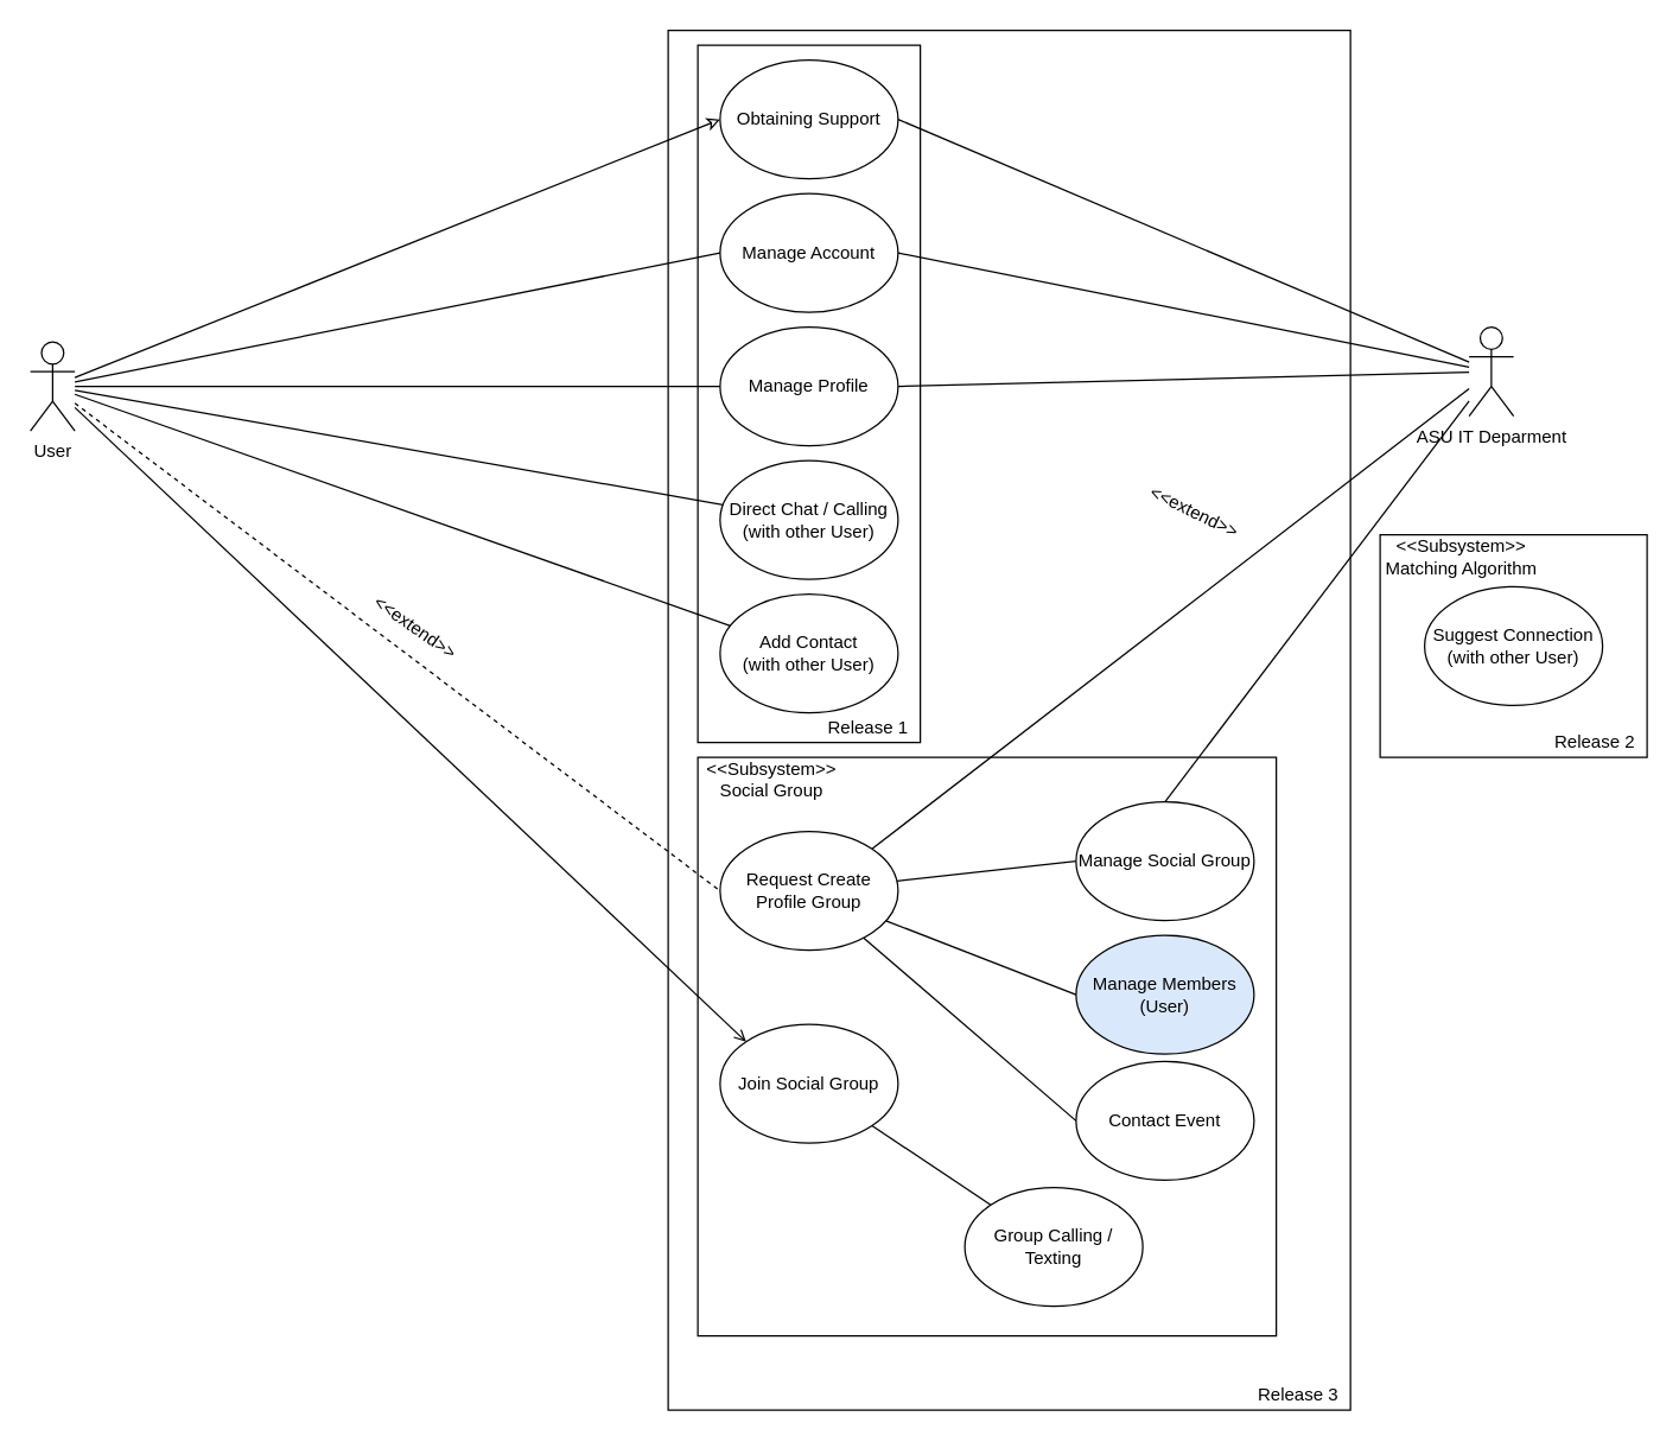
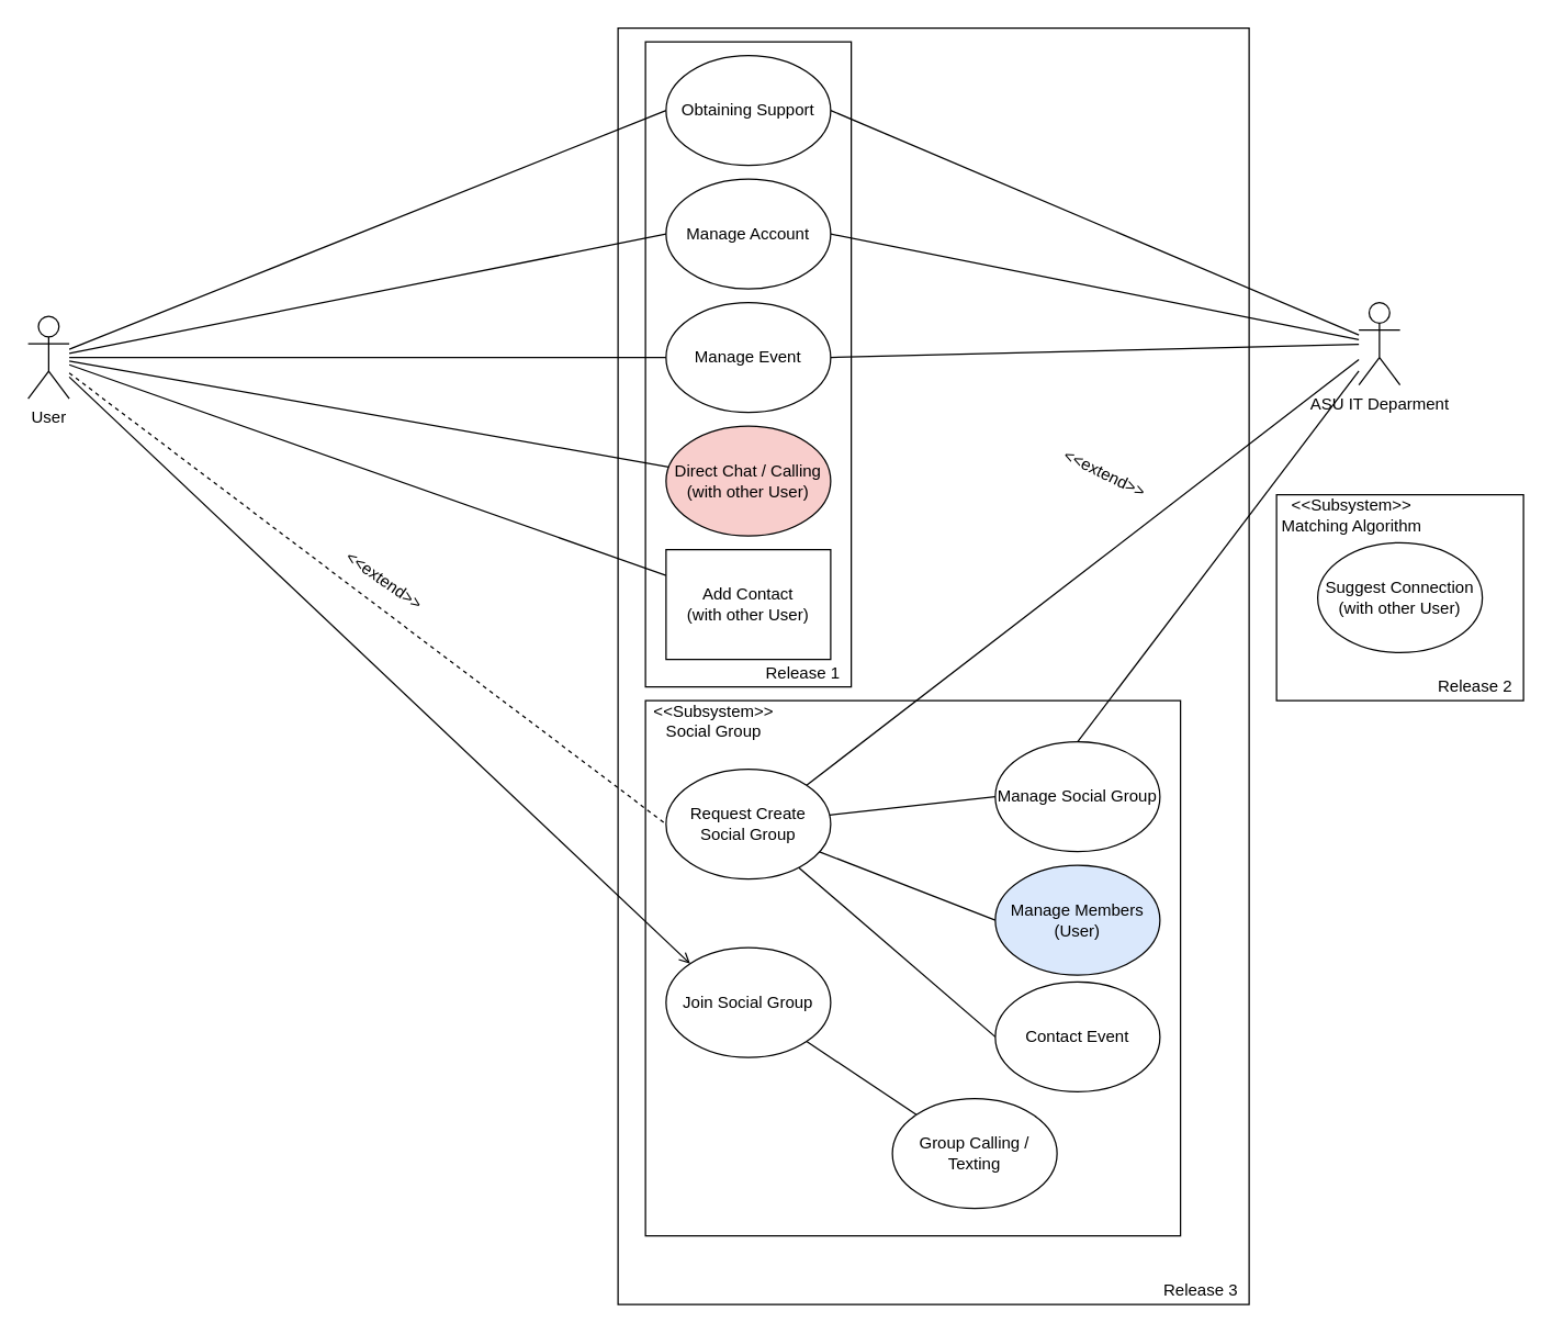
  <mxCell id="0" />
  <mxCell id="1" parent="0" />
  <mxCell id="2" value="" style="whiteSpace=wrap;html=1;" vertex="1" parent="1"><mxGeometry x="450" y="20" width="460" height="930" as="geometry" /></mxCell>
  <mxCell id="3" value="" style="whiteSpace=wrap;html=1;" vertex="1" parent="1"><mxGeometry x="470" y="510" width="390" height="390" as="geometry" /></mxCell>
  <mxCell id="4" value="" style="rounded=0;whiteSpace=wrap;html=1;" vertex="1" parent="1"><mxGeometry x="930" y="360" width="180" height="150" as="geometry" /></mxCell>
  <mxCell id="5" value="" style="rounded=0;whiteSpace=wrap;html=1;" vertex="1" parent="1"><mxGeometry x="470" width="150" height="470" as="geometry" y="30" /></mxCell>
  <mxCell id="6" style="rounded=0;orthogonalLoop=1;jettySize=auto;html=1;entryX=0;entryY=0.5;entryDx=0;entryDy=0;endArrow=none;endFill=0;" edge="1" parent="1" source="10" target="18"><mxGeometry relative="1" as="geometry"><mxPoint x="310" y="220" as="sourcePoint" /></mxGeometry></mxCell>
  <mxCell id="7" style="edgeStyle=none;rounded=0;orthogonalLoop=1;jettySize=auto;html=1;entryX=0;entryY=0;entryDx=0;entryDy=0;endArrow=open;endFill=0;" edge="1" parent="1" source="10" target="30"><mxGeometry relative="1" as="geometry" /></mxCell>
- <mxCell id="8" style="edgeStyle=none;rounded=0;orthogonalLoop=1;jettySize=auto;html=1;entryX=0;entryY=0.5;entryDx=0;entryDy=0;endArrow=classic;endFill=0;" edge="1" parent="1" source="10" target="19"><mxGeometry relative="1" as="geometry" /></mxCell>
+ <mxCell id="8" style="edgeStyle=none;rounded=0;orthogonalLoop=1;jettySize=auto;html=1;entryX=0;entryY=0.5;entryDx=0;entryDy=0;endArrow=none;endFill=0;" edge="1" parent="1" source="10" target="19"><mxGeometry relative="1" as="geometry" /></mxCell>
  <mxCell id="9" style="edgeStyle=none;rounded=0;orthogonalLoop=1;jettySize=auto;html=1;entryX=0;entryY=0.5;entryDx=0;entryDy=0;endArrow=none;endFill=0;dashed=1;" edge="1" parent="1" source="10" target="38"><mxGeometry relative="1" as="geometry" /></mxCell>
  <mxCell id="10" value="User" style="shape=umlActor;verticalLabelPosition=bottom;verticalAlign=top;html=1;outlineConnect=0;" vertex="1" parent="1"><mxGeometry x="20" y="230" width="30" height="60" as="geometry" /></mxCell>
  <mxCell id="11" style="edgeStyle=none;rounded=0;orthogonalLoop=1;jettySize=auto;html=1;entryX=1;entryY=0.5;entryDx=0;entryDy=0;endArrow=none;endFill=0;" edge="1" parent="1" source="16" target="19"><mxGeometry relative="1" as="geometry" /></mxCell>
  <mxCell id="12" style="edgeStyle=none;rounded=0;orthogonalLoop=1;jettySize=auto;html=1;entryX=1;entryY=0.5;entryDx=0;entryDy=0;endArrow=none;endFill=0;" edge="1" parent="1" source="16" target="17"><mxGeometry relative="1" as="geometry" /></mxCell>
  <mxCell id="13" style="edgeStyle=none;rounded=0;orthogonalLoop=1;jettySize=auto;html=1;entryX=1;entryY=0.5;entryDx=0;entryDy=0;endArrow=none;endFill=0;" edge="1" parent="1" source="16" target="18"><mxGeometry relative="1" as="geometry" /></mxCell>
  <mxCell id="14" style="edgeStyle=none;rounded=0;orthogonalLoop=1;jettySize=auto;html=1;entryX=0.5;entryY=0;entryDx=0;entryDy=0;endArrow=none;endFill=0;" edge="1" parent="1" source="16" target="31"><mxGeometry relative="1" as="geometry" /></mxCell>
  <mxCell id="15" style="edgeStyle=none;rounded=0;orthogonalLoop=1;jettySize=auto;html=1;entryX=1;entryY=0;entryDx=0;entryDy=0;endArrow=none;endFill=0;" edge="1" parent="1" source="16" target="38"><mxGeometry relative="1" as="geometry" /></mxCell>
  <mxCell id="16" value="ASU IT Deparment" style="shape=umlActor;verticalLabelPosition=bottom;verticalAlign=top;html=1;outlineConnect=0;" vertex="1" parent="1"><mxGeometry x="990" y="220" width="30" height="60" as="geometry" /></mxCell>
  <mxCell id="17" value="Manage Account" style="ellipse;whiteSpace=wrap;html=1;" vertex="1" parent="1"><mxGeometry x="485" y="130" width="120" height="80" as="geometry" /></mxCell>
- <mxCell id="18" value="Manage Profile" style="ellipse;whiteSpace=wrap;html=1;" vertex="1" parent="1"><mxGeometry x="485" y="220" width="120" height="80" as="geometry" /></mxCell>
+ <mxCell id="18" value="Manage Event" style="ellipse;whiteSpace=wrap;html=1;" vertex="1" parent="1"><mxGeometry x="485" y="220" width="120" height="80" as="geometry" /></mxCell>
  <mxCell id="19" value="Obtaining Support" style="ellipse;whiteSpace=wrap;html=1;" vertex="1" parent="1"><mxGeometry x="485" y="40" width="120" height="80" as="geometry" /></mxCell>
  <mxCell id="20" style="edgeStyle=none;rounded=0;orthogonalLoop=1;jettySize=auto;html=1;endArrow=none;endFill=0;" edge="1" parent="1" source="21" target="10"><mxGeometry relative="1" as="geometry" /></mxCell>
- <mxCell id="21" value="Direct Chat / Calling&lt;br&gt;(with other User)" style="ellipse;whiteSpace=wrap;html=1;" vertex="1" parent="1"><mxGeometry x="485" y="310" width="120" height="80" as="geometry" /></mxCell>
+ <mxCell id="21" value="Direct Chat / Calling&lt;br&gt;(with other User)" style="ellipse;whiteSpace=wrap;html=1;fillColor=#f8cecc;" vertex="1" parent="1"><mxGeometry x="485" y="310" width="120" height="80" as="geometry" /></mxCell>
  <mxCell id="22" value="Suggest Connection (with other User)" style="ellipse;whiteSpace=wrap;html=1;" vertex="1" parent="1"><mxGeometry x="960" y="395" width="120" height="80" as="geometry" /></mxCell>
  <mxCell id="23" style="rounded=0;orthogonalLoop=1;jettySize=auto;html=1;entryX=0;entryY=0.5;entryDx=0;entryDy=0;endArrow=none;endFill=0;" edge="1" parent="1" source="10" target="17"><mxGeometry relative="1" as="geometry"><mxPoint x="250" y="130" as="sourcePoint" /></mxGeometry></mxCell>
  <mxCell id="24" style="edgeStyle=none;rounded=0;orthogonalLoop=1;jettySize=auto;html=1;endArrow=none;endFill=0;" edge="1" parent="1" source="25" target="10"><mxGeometry relative="1" as="geometry" /></mxCell>
- <mxCell id="25" value="Add Contact&lt;br&gt;(with other User)" style="ellipse;whiteSpace=wrap;html=1;" vertex="1" parent="1"><mxGeometry x="485" y="400" width="120" height="80" as="geometry" /></mxCell>
+ <mxCell id="25" value="Add Contact&lt;br&gt;(with other User)" style="whiteSpace=wrap;html=1;rounded=0;" vertex="1" parent="1"><mxGeometry x="485" y="400" width="120" height="80" as="geometry" /></mxCell>
  <mxCell id="26" value="Release 1" style="text;html=1;strokeColor=none;fillColor=none;align=center;verticalAlign=middle;whiteSpace=wrap;rounded=0;" vertex="1" parent="1"><mxGeometry x="550" y="480" width="70" height="20" as="geometry" /></mxCell>
  <mxCell id="27" value="&amp;lt;&amp;lt;extend&amp;gt;&amp;gt;" style="text;html=1;strokeColor=none;fillColor=none;align=center;verticalAlign=middle;whiteSpace=wrap;rounded=0;rotation=26;" vertex="1" parent="1"><mxGeometry x="765" y="330" width="80" height="30" as="geometry" /></mxCell>
  <mxCell id="28" value="Release 2" style="text;html=1;strokeColor=none;fillColor=none;align=center;verticalAlign=middle;whiteSpace=wrap;rounded=0;" vertex="1" parent="1"><mxGeometry x="1040" y="490" width="70" height="20" as="geometry" /></mxCell>
  <mxCell id="29" style="edgeStyle=none;rounded=0;orthogonalLoop=1;jettySize=auto;html=1;endArrow=none;endFill=0;exitX=1;exitY=1;exitDx=0;exitDy=0;" edge="1" parent="1" source="30" target="40"><mxGeometry relative="1" as="geometry" /></mxCell>
  <mxCell id="30" value="Join Social Group" style="ellipse;whiteSpace=wrap;html=1;" vertex="1" parent="1"><mxGeometry x="485" y="690" width="120" height="80" as="geometry" /></mxCell>
  <mxCell id="31" value="Manage Social Group" style="ellipse;whiteSpace=wrap;html=1;" vertex="1" parent="1"><mxGeometry x="725" y="540" width="120" height="80" as="geometry" /></mxCell>
  <mxCell id="32" value="Manage Members (User)" style="ellipse;whiteSpace=wrap;html=1;fillColor=#dae8fc;" vertex="1" parent="1"><mxGeometry x="725" y="630" width="120" height="80" as="geometry" /></mxCell>
  <mxCell id="33" value="Contact Event" style="ellipse;whiteSpace=wrap;html=1;" vertex="1" parent="1"><mxGeometry x="725" y="715" width="120" height="80" as="geometry" /></mxCell>
  <mxCell id="34" value="Release 3" style="text;html=1;strokeColor=none;fillColor=none;align=center;verticalAlign=middle;whiteSpace=wrap;rounded=0;" vertex="1" parent="1"><mxGeometry x="840" y="930" width="70" height="20" as="geometry" /></mxCell>
  <mxCell id="35" style="edgeStyle=none;rounded=0;orthogonalLoop=1;jettySize=auto;html=1;entryX=0;entryY=0.5;entryDx=0;entryDy=0;endArrow=none;endFill=0;" edge="1" parent="1" source="38" target="31"><mxGeometry relative="1" as="geometry" /></mxCell>
  <mxCell id="36" style="edgeStyle=none;rounded=0;orthogonalLoop=1;jettySize=auto;html=1;entryX=0;entryY=0.5;entryDx=0;entryDy=0;endArrow=none;endFill=0;" edge="1" parent="1" source="38" target="32"><mxGeometry relative="1" as="geometry" /></mxCell>
  <mxCell id="37" style="edgeStyle=none;rounded=0;orthogonalLoop=1;jettySize=auto;html=1;entryX=0;entryY=0.5;entryDx=0;entryDy=0;endArrow=none;endFill=0;" edge="1" parent="1" source="38" target="33"><mxGeometry relative="1" as="geometry" /></mxCell>
- <mxCell id="38" value="Request Create Profile Group" style="ellipse;whiteSpace=wrap;html=1;" vertex="1" parent="1"><mxGeometry x="485" y="560" width="120" height="80" as="geometry" /></mxCell>
+ <mxCell id="38" value="Request Create Social Group" style="ellipse;whiteSpace=wrap;html=1;" vertex="1" parent="1"><mxGeometry x="485" y="560" width="120" height="80" as="geometry" /></mxCell>
  <mxCell id="39" value="&amp;lt;&amp;lt;extend&amp;gt;&amp;gt;" style="text;html=1;strokeColor=none;fillColor=none;align=center;verticalAlign=middle;whiteSpace=wrap;rounded=0;rotation=35;" vertex="1" parent="1"><mxGeometry x="240" y="407.5" width="80" height="30" as="geometry" /></mxCell>
  <mxCell id="40" value="Group Calling / Texting" style="ellipse;whiteSpace=wrap;html=1;" vertex="1" parent="1"><mxGeometry x="650" y="800" width="120" height="80" as="geometry" /></mxCell>
  <mxCell id="41" value="&amp;lt;&amp;lt;Subsystem&amp;gt;&amp;gt;&lt;br&gt;Social Group" style="text;html=1;strokeColor=none;fillColor=none;align=center;verticalAlign=middle;whiteSpace=wrap;rounded=0;" vertex="1" parent="1"><mxGeometry x="470" y="510" width="100" height="30" as="geometry" /></mxCell>
  <mxCell id="42" value="&amp;lt;&amp;lt;Subsystem&amp;gt;&amp;gt;&lt;br&gt;Matching Algorithm" style="text;html=1;strokeColor=none;fillColor=none;align=center;verticalAlign=middle;whiteSpace=wrap;rounded=0;" vertex="1" parent="1"><mxGeometry x="930" y="360" width="110" height="30" as="geometry" /></mxCell>
